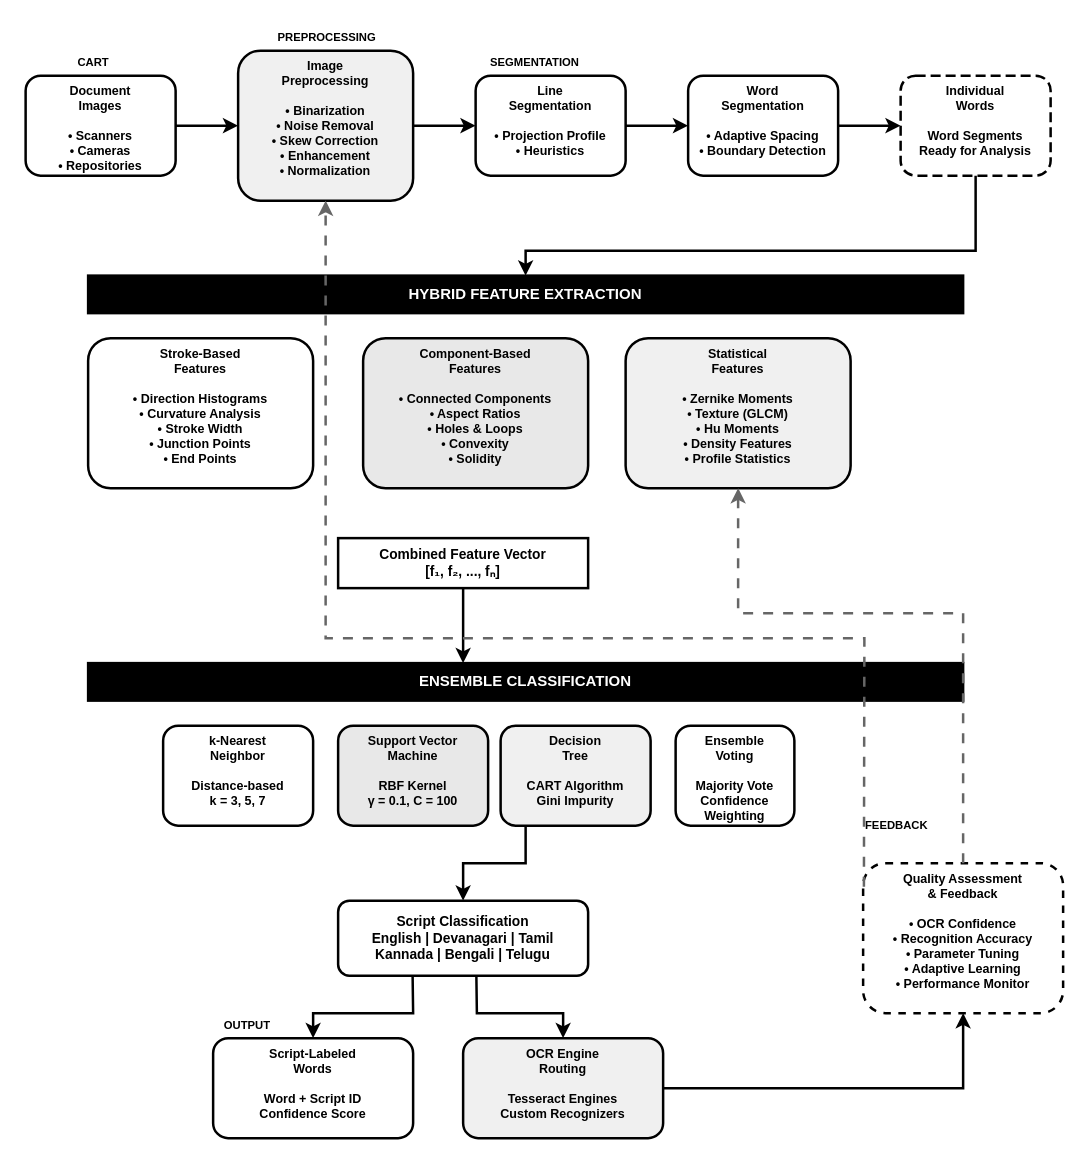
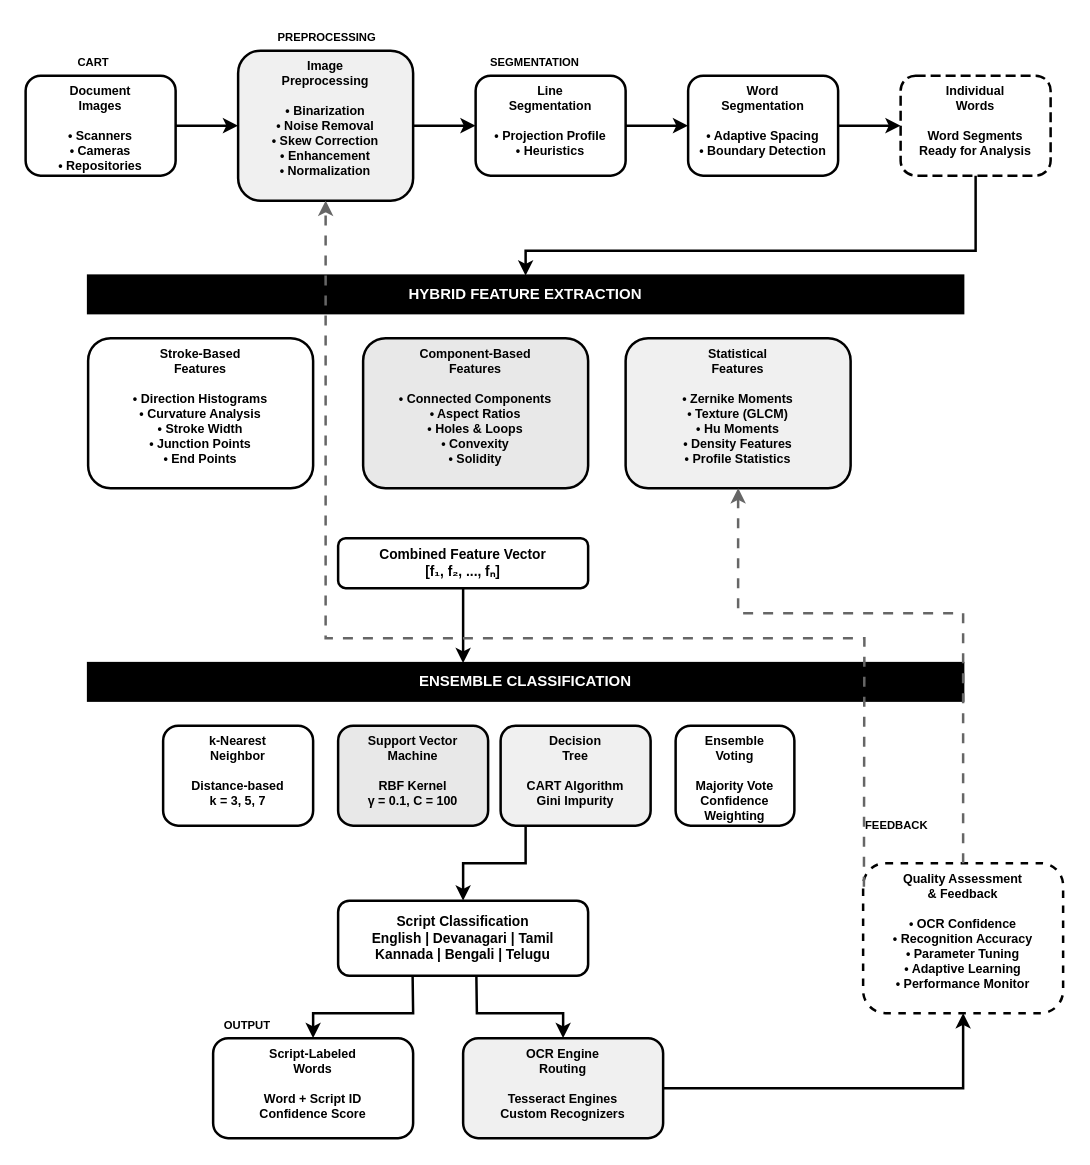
  <mxCell id="0" />
  <mxCell id="1" parent="0" />
  <mxCell id="2" value="CART" style="text;html=1;strokeColor=none;fillColor=none;align=left;verticalAlign=middle;whiteSpace=wrap;rounded=0;fontFamily=Arial;fontSize=9;fontStyle=1;strokeWidth=2;" parent="1" vertex="1"><mxGeometry x="60" y="40" width="80" height="20" as="geometry" /></mxCell>
  <mxCell id="3" value="Document&#10;Images&#10;&#10;• Scanners&#10;• Cameras&#10;• Repositories" style="rounded=1;whiteSpace=wrap;html=1;strokeColor=#000000;strokeWidth=2;fillColor=#FFFFFF;fontFamily=Arial;fontSize=10;align=center;verticalAlign=top;fontStyle=1" parent="1" vertex="1"><mxGeometry x="20" y="60" width="120" height="80" as="geometry" /></mxCell>
  <mxCell id="4" value="PREPROCESSING" style="text;html=1;strokeColor=none;fillColor=none;align=left;verticalAlign=middle;whiteSpace=wrap;rounded=0;fontFamily=Arial;fontSize=9;fontStyle=1;strokeWidth=2;" parent="1" vertex="1"><mxGeometry x="220" y="20" width="100" height="20" as="geometry" /></mxCell>
  <mxCell id="5" value="Image&#10;Preprocessing&#10;&#10;• Binarization&#10;• Noise Removal&#10;• Skew Correction&#10;• Enhancement&#10;• Normalization" style="rounded=1;whiteSpace=wrap;html=1;strokeColor=#000000;strokeWidth=2;fillColor=#F0F0F0;fontFamily=Arial;fontSize=10;align=center;verticalAlign=top;fontStyle=1" parent="1" vertex="1"><mxGeometry x="190" y="40" width="140" height="120" as="geometry" /></mxCell>
  <mxCell id="6" value="SEGMENTATION" style="text;html=1;strokeColor=none;fillColor=none;align=left;verticalAlign=middle;whiteSpace=wrap;rounded=0;fontFamily=Arial;fontSize=9;fontStyle=1;strokeWidth=2;" parent="1" vertex="1"><mxGeometry x="390" y="40" width="100" height="20" as="geometry" /></mxCell>
  <mxCell id="7" value="Line&#10;Segmentation&#10;&#10;• Projection Profile&#10;• Heuristics" style="rounded=1;whiteSpace=wrap;html=1;strokeColor=#000000;strokeWidth=2;fillColor=#FFFFFF;fontFamily=Arial;fontSize=10;align=center;verticalAlign=top;fontStyle=1" parent="1" vertex="1"><mxGeometry x="380" y="60" width="120" height="80" as="geometry" /></mxCell>
  <mxCell id="8" value="Word&#10;Segmentation&#10;&#10;• Adaptive Spacing&#10;• Boundary Detection" style="rounded=1;whiteSpace=wrap;html=1;strokeColor=#000000;strokeWidth=2;fillColor=#FFFFFF;fontFamily=Arial;fontSize=10;align=center;verticalAlign=top;fontStyle=1" parent="1" vertex="1"><mxGeometry x="550" y="60" width="120" height="80" as="geometry" /></mxCell>
  <mxCell id="9" value="Individual&#10;Words&#10;&#10;Word Segments&#10;Ready for Analysis" style="rounded=1;whiteSpace=wrap;html=1;strokeColor=#000000;strokeWidth=2;fillColor=#FFFFFF;fontFamily=Arial;fontSize=10;align=center;verticalAlign=top;fontStyle=1;dashed=1;dashPattern=4 2" parent="1" vertex="1"><mxGeometry x="720" y="60" width="120" height="80" as="geometry" /></mxCell>
  <mxCell id="10" value="HYBRID FEATURE EXTRACTION" style="rounded=0;whiteSpace=wrap;html=1;strokeColor=#000000;strokeWidth=2;fillColor=#000000;fontFamily=Arial;fontSize=12;fontStyle=1;fontColor=#FFFFFF;align=center" parent="1" vertex="1"><mxGeometry x="70" y="220" width="700" height="30" as="geometry" /></mxCell>
  <mxCell id="11" value="Stroke-Based&#10;Features&#10;&#10;• Direction Histograms&#10;• Curvature Analysis&#10;• Stroke Width&#10;• Junction Points&#10;• End Points" style="rounded=1;whiteSpace=wrap;html=1;strokeColor=#000000;strokeWidth=2;fillColor=#FFFFFF;fontFamily=Arial;fontSize=10;align=center;verticalAlign=top;fontStyle=1" parent="1" vertex="1"><mxGeometry x="70" y="270" width="180" height="120" as="geometry" /></mxCell>
  <mxCell id="12" value="Component-Based&#10;Features&#10;&#10;• Connected Components&#10;• Aspect Ratios&#10;• Holes &amp;amp; Loops&#10;• Convexity&#10;• Solidity" style="rounded=1;whiteSpace=wrap;html=1;strokeColor=#000000;strokeWidth=2;fillColor=#E8E8E8;fontFamily=Arial;fontSize=10;align=center;verticalAlign=top;fontStyle=1" parent="1" vertex="1"><mxGeometry x="290" y="270" width="180" height="120" as="geometry" /></mxCell>
  <mxCell id="13" value="Statistical&#10;Features&#10;&#10;• Zernike Moments&#10;• Texture (GLCM)&#10;• Hu Moments&#10;• Density Features&#10;• Profile Statistics" style="rounded=1;whiteSpace=wrap;html=1;strokeColor=#000000;strokeWidth=2;fillColor=#F0F0F0;fontFamily=Arial;fontSize=10;align=center;verticalAlign=top;fontStyle=1" parent="1" vertex="1"><mxGeometry x="500" y="270" width="180" height="120" as="geometry" /></mxCell>
- <mxCell id="14" value="Combined Feature Vector&#10;[f₁, f₂, ..., fₙ]" style="whiteSpace=wrap;html=1;strokeColor=#000000;strokeWidth=2;fillColor=#FFFFFF;fontFamily=Arial;fontSize=11;align=center;verticalAlign=middle;fontStyle=1;rounded=0;" parent="1" vertex="1"><mxGeometry x="270" y="430" width="200" height="40" as="geometry" /></mxCell>
+ <mxCell id="14" value="Combined Feature Vector&#10;[f₁, f₂, ..., fₙ]" style="rounded=1;whiteSpace=wrap;html=1;strokeColor=#000000;strokeWidth=2;fillColor=#FFFFFF;fontFamily=Arial;fontSize=11;align=center;verticalAlign=middle;fontStyle=1" parent="1" vertex="1"><mxGeometry x="270" y="430" width="200" height="40" as="geometry" /></mxCell>
  <mxCell id="15" value="ENSEMBLE CLASSIFICATION" style="rounded=0;whiteSpace=wrap;html=1;strokeColor=#000000;strokeWidth=2;fillColor=#000000;fontFamily=Arial;fontSize=12;fontStyle=1;fontColor=#FFFFFF;align=center" parent="1" vertex="1"><mxGeometry x="70" y="530" width="700" height="30" as="geometry" /></mxCell>
  <mxCell id="16" value="k-Nearest&#10;Neighbor&#10;&#10;Distance-based&#10;k = 3, 5, 7" style="rounded=1;whiteSpace=wrap;html=1;strokeColor=#000000;strokeWidth=2;fillColor=#FFFFFF;fontFamily=Arial;fontSize=10;align=center;verticalAlign=top;fontStyle=1" parent="1" vertex="1"><mxGeometry x="130" y="580" width="120" height="80" as="geometry" /></mxCell>
  <mxCell id="17" value="Support Vector&#10;Machine&#10;&#10;RBF Kernel&#10;γ = 0.1, C = 100" style="rounded=1;whiteSpace=wrap;html=1;strokeColor=#000000;strokeWidth=2;fillColor=#E8E8E8;fontFamily=Arial;fontSize=10;align=center;verticalAlign=top;fontStyle=1" parent="1" vertex="1"><mxGeometry x="270" y="580" width="120" height="80" as="geometry" /></mxCell>
  <mxCell id="18" value="Decision&#10;Tree&#10;&#10;CART Algorithm&#10;Gini Impurity" style="rounded=1;whiteSpace=wrap;html=1;strokeColor=#000000;strokeWidth=2;fillColor=#F0F0F0;fontFamily=Arial;fontSize=10;align=center;verticalAlign=top;fontStyle=1" parent="1" vertex="1"><mxGeometry x="400" y="580" width="120" height="80" as="geometry" /></mxCell>
  <mxCell id="19" value="Ensemble&#10;Voting&#10;&#10;Majority Vote&#10;Confidence Weighting" style="rounded=1;whiteSpace=wrap;html=1;strokeColor=#000000;strokeWidth=2;fillColor=#FFFFFF;fontFamily=Arial;fontSize=10;align=center;verticalAlign=top;fontStyle=1" parent="1" vertex="1"><mxGeometry x="540" y="580" width="95" height="80" as="geometry" /></mxCell>
  <mxCell id="20" value="Script Classification&#10;English | Devanagari | Tamil&#10;Kannada | Bengali | Telugu" style="rounded=1;whiteSpace=wrap;html=1;strokeColor=#000000;strokeWidth=2;fillColor=#FFFFFF;fontFamily=Arial;fontSize=11;align=center;verticalAlign=middle;fontStyle=1" parent="1" vertex="1"><mxGeometry x="270" y="720" width="200" height="60" as="geometry" /></mxCell>
  <mxCell id="21" value="OUTPUT" style="text;html=1;strokeColor=none;fillColor=none;align=left;verticalAlign=middle;whiteSpace=wrap;rounded=0;fontFamily=Arial;fontSize=9;fontStyle=1;strokeWidth=2;" parent="1" vertex="1"><mxGeometry x="177" y="810" width="80" height="20" as="geometry" /></mxCell>
  <mxCell id="22" value="Script-Labeled&#10;Words&#10;&#10;Word + Script ID&#10;Confidence Score" style="rounded=1;whiteSpace=wrap;html=1;strokeColor=#000000;strokeWidth=2;fillColor=#FFFFFF;fontFamily=Arial;fontSize=10;align=center;verticalAlign=top;fontStyle=1" parent="1" vertex="1"><mxGeometry x="170" y="830" width="160" height="80" as="geometry" /></mxCell>
  <mxCell id="23" value="OCR Engine&#10;Routing&#10;&#10;Tesseract Engines&#10;Custom Recognizers" style="rounded=1;whiteSpace=wrap;html=1;strokeColor=#000000;strokeWidth=2;fillColor=#F0F0F0;fontFamily=Arial;fontSize=10;align=center;verticalAlign=top;fontStyle=1" parent="1" vertex="1"><mxGeometry x="370" y="830" width="160" height="80" as="geometry" /></mxCell>
  <mxCell id="24" value="FEEDBACK" style="text;html=1;strokeColor=none;fillColor=none;align=left;verticalAlign=middle;whiteSpace=wrap;rounded=0;fontFamily=Arial;fontSize=9;fontStyle=1;strokeWidth=2;" parent="1" vertex="1"><mxGeometry x="690" y="650" width="80" height="20" as="geometry" /></mxCell>
  <mxCell id="25" value="Quality Assessment&#10;&amp;amp; Feedback&#10;&#10;• OCR Confidence&#10;• Recognition Accuracy&#10;• Parameter Tuning&#10;• Adaptive Learning&#10;• Performance Monitor" style="rounded=1;whiteSpace=wrap;html=1;strokeColor=#000000;strokeWidth=2;fillColor=#FFFFFF;fontFamily=Arial;fontSize=10;align=center;verticalAlign=top;fontStyle=1;dashed=1;dashPattern=3 3" parent="1" vertex="1"><mxGeometry x="690" y="690" width="160" height="120" as="geometry" /></mxCell>
  <mxCell id="26" value="" style="endArrow=classic;html=1;rounded=0;strokeColor=#000000;strokeWidth=2;fontStyle=1" parent="1" source="3" target="5" edge="1"><mxGeometry width="50" height="50" relative="1" as="geometry"><mxPoint x="140" y="100" as="sourcePoint" /><mxPoint x="190" y="100" as="targetPoint" /></mxGeometry></mxCell>
  <mxCell id="27" value="" style="endArrow=classic;html=1;rounded=0;strokeColor=#000000;strokeWidth=2;fontStyle=1" parent="1" source="5" target="7" edge="1"><mxGeometry width="50" height="50" relative="1" as="geometry"><mxPoint x="330" y="100" as="sourcePoint" /><mxPoint x="380" y="100" as="targetPoint" /></mxGeometry></mxCell>
  <mxCell id="28" value="" style="endArrow=classic;html=1;rounded=0;strokeColor=#000000;strokeWidth=2;fontStyle=1" parent="1" source="7" target="8" edge="1"><mxGeometry width="50" height="50" relative="1" as="geometry"><mxPoint x="500" y="100" as="sourcePoint" /><mxPoint x="550" y="100" as="targetPoint" /></mxGeometry></mxCell>
  <mxCell id="29" value="" style="endArrow=classic;html=1;rounded=0;strokeColor=#000000;strokeWidth=2;fontStyle=1" parent="1" source="8" target="9" edge="1"><mxGeometry width="50" height="50" relative="1" as="geometry"><mxPoint x="670" y="100" as="sourcePoint" /><mxPoint x="720" y="100" as="targetPoint" /></mxGeometry></mxCell>
  <mxCell id="30" value="" style="endArrow=classic;html=1;rounded=0;strokeColor=#000000;strokeWidth=2;fontStyle=1;entryX=0.5;entryY=0;entryDx=0;entryDy=0;" parent="1" edge="1" target="10"><mxGeometry width="50" height="50" relative="1" as="geometry"><mxPoint x="780" y="140" as="sourcePoint" /><mxPoint x="780" y="190" as="targetPoint" /><Array as="points"><mxPoint x="780" y="200" /><mxPoint x="420" y="200" /></Array></mxGeometry></mxCell>
  <mxCell id="31" value="" style="endArrow=classic;html=1;rounded=0;strokeColor=#000000;strokeWidth=2;fontStyle=1" parent="1" source="14" edge="1"><mxGeometry width="50" height="50" relative="1" as="geometry"><mxPoint x="370" y="470" as="sourcePoint" /><mxPoint x="370" y="530" as="targetPoint" /></mxGeometry></mxCell>
  <mxCell id="32" value="" style="endArrow=classic;html=1;rounded=0;strokeColor=#000000;strokeWidth=2;fontStyle=1" parent="1" edge="1"><mxGeometry width="50" height="50" relative="1" as="geometry"><mxPoint x="420" y="660" as="sourcePoint" /><mxPoint x="370" y="720" as="targetPoint" /><Array as="points"><mxPoint x="420" y="690" /><mxPoint x="370" y="690" /></Array></mxGeometry></mxCell>
  <mxCell id="33" value="" style="endArrow=classic;html=1;rounded=0;strokeColor=#000000;strokeWidth=2;fontStyle=1;exitX=0.298;exitY=1.009;exitDx=0;exitDy=0;exitPerimeter=0;entryX=0.5;entryY=0;entryDx=0;entryDy=0;" parent="1" source="20" target="22" edge="1"><mxGeometry width="50" height="50" relative="1" as="geometry"><mxPoint x="320" y="780" as="sourcePoint" /><mxPoint x="250" y="830" as="targetPoint" /><Array as="points"><mxPoint x="330" y="810" /><mxPoint x="250" y="810" /></Array></mxGeometry></mxCell>
  <mxCell id="34" value="" style="endArrow=classic;html=1;rounded=0;strokeColor=#000000;strokeWidth=2;fontStyle=1;exitX=0.553;exitY=1.012;exitDx=0;exitDy=0;exitPerimeter=0;" parent="1" source="20" target="23" edge="1"><mxGeometry width="50" height="50" relative="1" as="geometry"><mxPoint x="420" y="780" as="sourcePoint" /><mxPoint x="490" y="830" as="targetPoint" /><Array as="points"><mxPoint x="381" y="810" /><mxPoint x="450" y="810" /></Array></mxGeometry></mxCell>
  <mxCell id="35" value="" style="endArrow=classic;html=1;rounded=0;strokeColor=#000000;strokeWidth=2;fontStyle=1;exitX=1;exitY=0.5;exitDx=0;exitDy=0;" parent="1" source="23" target="25" edge="1"><mxGeometry width="50" height="50" relative="1" as="geometry"><mxPoint x="560" y="870" as="sourcePoint" /><mxPoint x="690" y="870" as="targetPoint" /><Array as="points"><mxPoint x="770" y="870" /></Array></mxGeometry></mxCell>
  <mxCell id="36" value="" style="endArrow=classic;html=1;rounded=0;strokeColor=#666666;strokeWidth=2;dashed=1;dashPattern=4 4;fontStyle=1;entryX=0.5;entryY=1;entryDx=0;entryDy=0;exitX=0.004;exitY=0.157;exitDx=0;exitDy=0;exitPerimeter=0;" parent="1" edge="1" target="5" source="25"><mxGeometry width="50" height="50" relative="1" as="geometry"><mxPoint x="700" y="760" as="sourcePoint" /><mxPoint x="270" y="170" as="targetPoint" /><Array as="points"><mxPoint x="691" y="510" /><mxPoint x="490" y="510" /><mxPoint x="260" y="510" /></Array></mxGeometry></mxCell>
  <mxCell id="37" value="" style="endArrow=classic;html=1;rounded=0;strokeColor=#666666;strokeWidth=2;dashed=1;dashPattern=4 4;fontStyle=1;entryX=0.5;entryY=1;entryDx=0;entryDy=0;" parent="1" edge="1" target="13" source="25"><mxGeometry width="50" height="50" relative="1" as="geometry"><mxPoint x="800" y="680" as="sourcePoint" /><mxPoint x="750" y="370" as="targetPoint" /><Array as="points"><mxPoint x="770" y="490" /><mxPoint x="590" y="490" /></Array></mxGeometry></mxCell>
